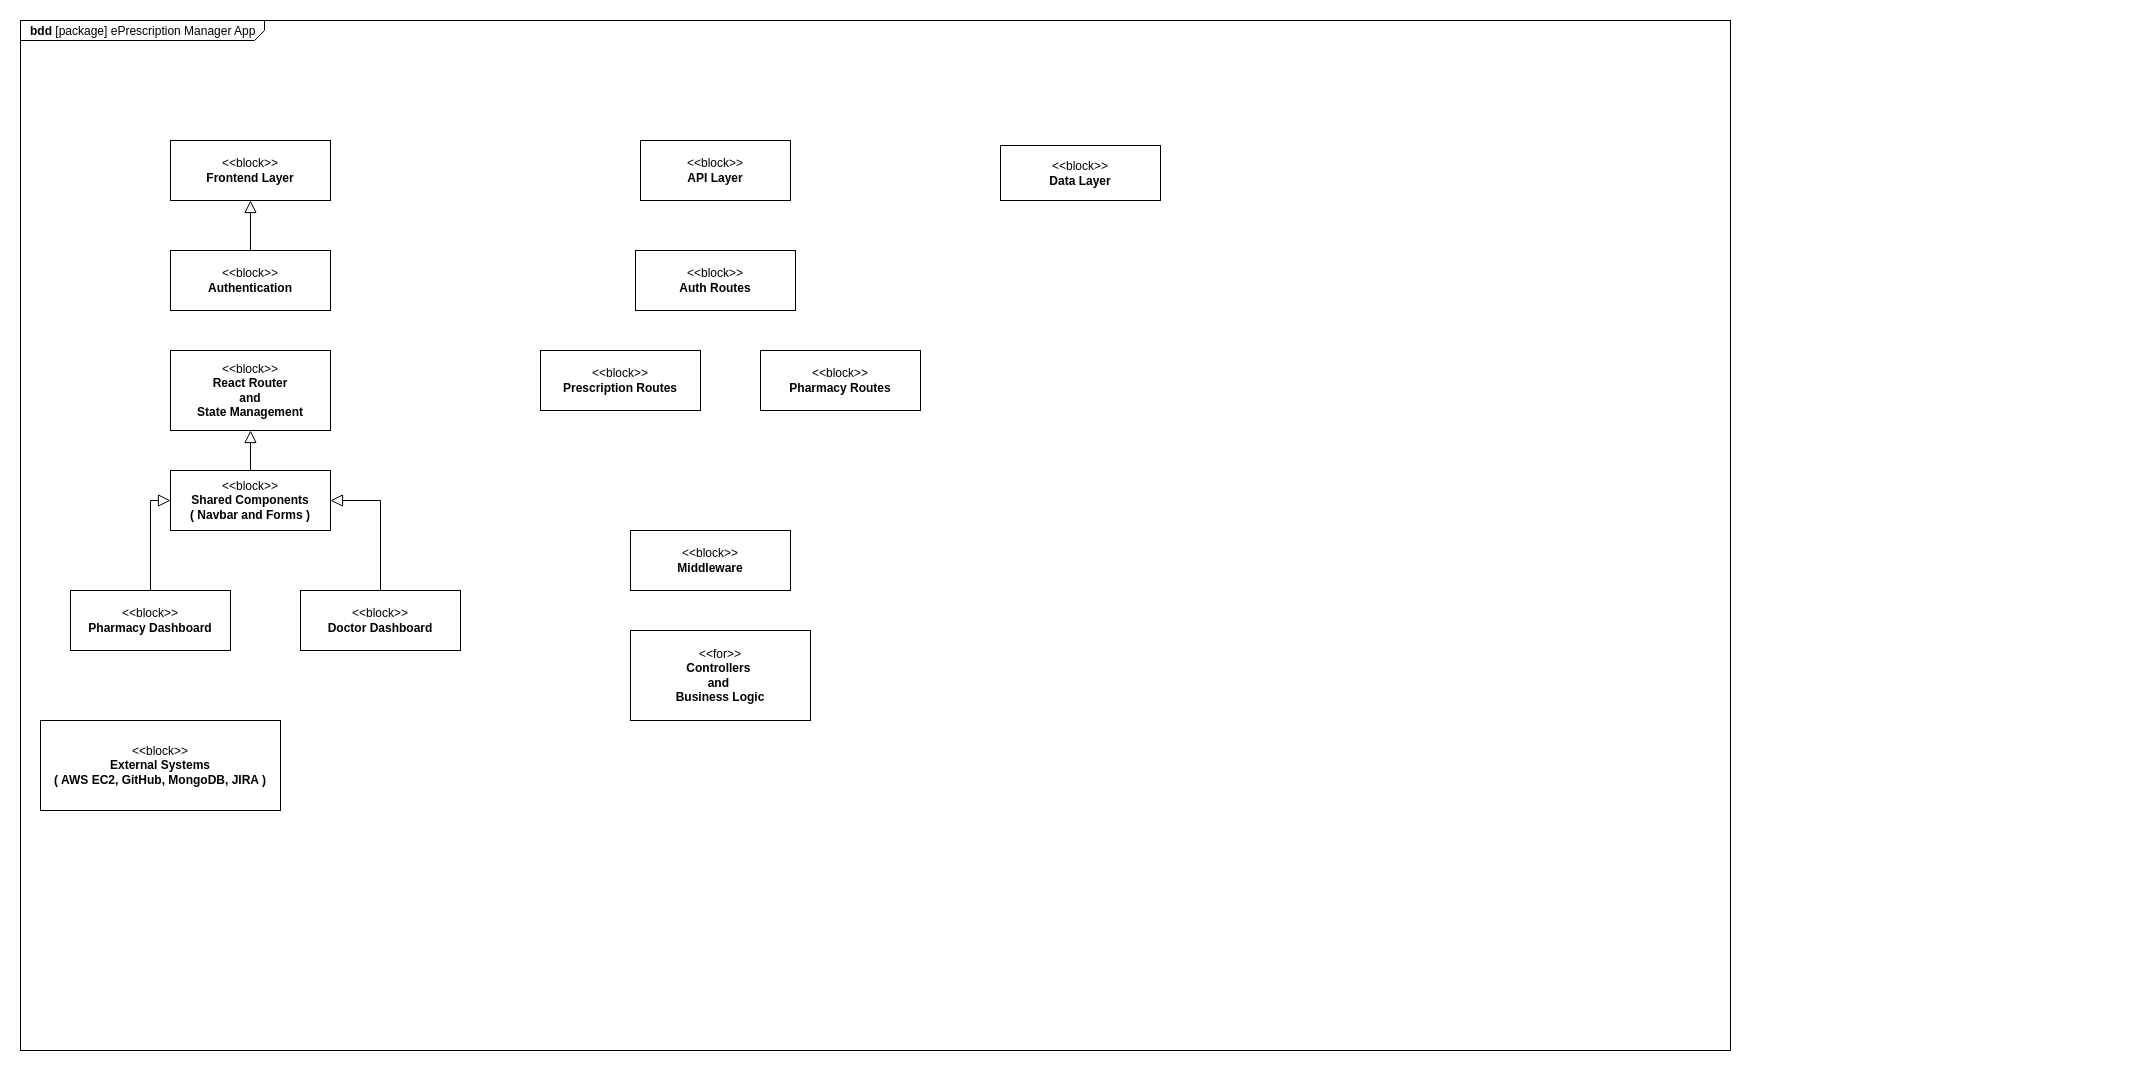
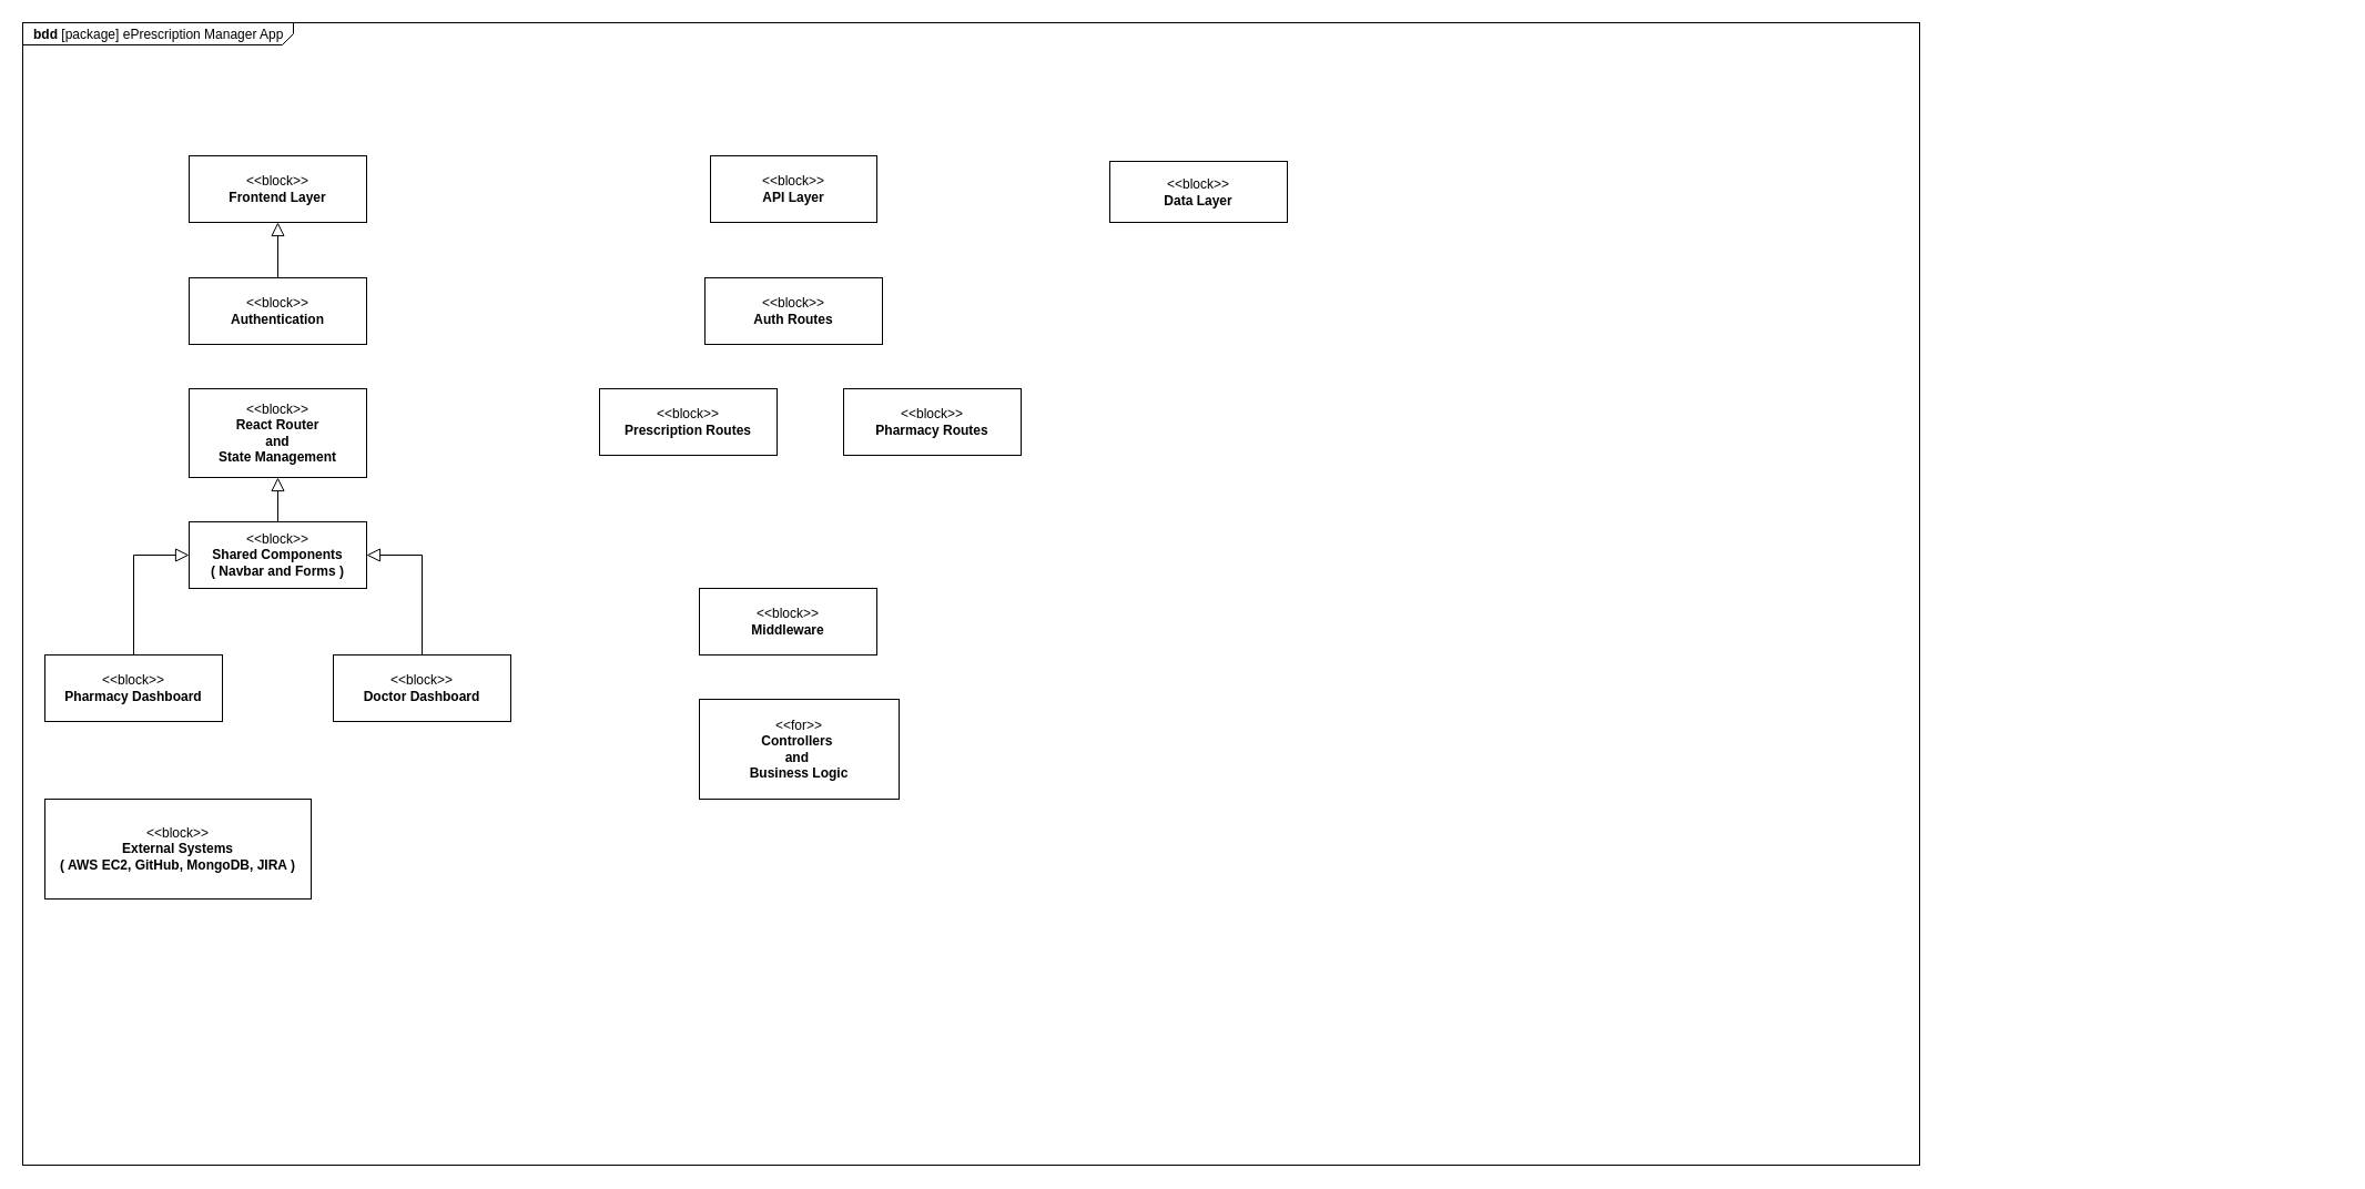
  <mxCell id="0" style=";html=1;" />
  <mxCell id="1" style=";html=1;" parent="0" />
  <mxCell id="2" value="Block Definition Diagram for ePrescription Manager App" style="text;strokeColor=none;fillColor=none;html=1;fontSize=24;fontStyle=1;verticalAlign=middle;align=center;" parent="1" vertex="1"><mxGeometry x="600" y="20" width="1510" height="40" as="geometry" /></mxCell>
  <mxCell id="3" value="&lt;p style=&quot;margin:0px;margin-top:4px;margin-left:10px;text-align:left;&quot;&gt;&lt;b&gt;bdd&lt;/b&gt;&amp;nbsp;[package] ePrescription Manager App&lt;/p&gt;" style="html=1;shape=mxgraph.sysml.package;labelX=244.83;align=left;spacingLeft=10;overflow=fill;recursiveResize=0;" parent="1" vertex="1"><mxGeometry x="20" y="20" width="1710" height="1030" as="geometry" /></mxCell>
  <mxCell id="4" value="&lt;span style=&quot;font-weight: normal;&quot;&gt;&amp;lt;&amp;lt;block&amp;gt;&amp;gt;&lt;/span&gt;&lt;div&gt;Frontend Layer&lt;/div&gt;" style="strokeColor=inherit;fillColor=inherit;gradientColor=inherit;shape=rect;fontStyle=1;html=1;whiteSpace=wrap;align=center;" parent="3" vertex="1"><mxGeometry x="150" y="120" width="160" height="60" as="geometry" /></mxCell>
  <mxCell id="5" value="&lt;span style=&quot;font-weight: normal;&quot;&gt;&amp;lt;&amp;lt;block&amp;gt;&amp;gt;&lt;/span&gt;&lt;div&gt;API Layer&lt;/div&gt;" style="strokeColor=inherit;fillColor=inherit;gradientColor=inherit;shape=rect;fontStyle=1;html=1;whiteSpace=wrap;align=center;" vertex="1" parent="3"><mxGeometry x="620" y="120" width="150" height="60" as="geometry" /></mxCell>
  <mxCell id="6" value="&lt;span style=&quot;font-weight: normal;&quot;&gt;&amp;lt;&amp;lt;block&amp;gt;&amp;gt;&lt;/span&gt;&lt;div&gt;Data Layer&lt;/div&gt;" style="strokeColor=inherit;fillColor=inherit;gradientColor=inherit;shape=rect;fontStyle=1;html=1;whiteSpace=wrap;align=center;" vertex="1" parent="3"><mxGeometry x="980" y="125" width="160" height="55" as="geometry" /></mxCell>
  <mxCell id="7" style="edgeStyle=orthogonalEdgeStyle;rounded=0;orthogonalLoop=1;jettySize=auto;html=1;endArrow=block;endFill=0;endSize=10;" edge="1" parent="3" source="8" target="4"><mxGeometry relative="1" as="geometry" /></mxCell>
  <mxCell id="8" value="&lt;span style=&quot;font-weight: normal;&quot;&gt;&amp;lt;&amp;lt;block&amp;gt;&amp;gt;&lt;/span&gt;&lt;div&gt;Authentication&lt;/div&gt;" style="strokeColor=inherit;fillColor=inherit;gradientColor=inherit;shape=rect;fontStyle=1;html=1;whiteSpace=wrap;align=center;" vertex="1" parent="3"><mxGeometry x="150" y="230" width="160" height="60" as="geometry" /></mxCell>
  <mxCell id="9" style="edgeStyle=orthogonalEdgeStyle;rounded=0;orthogonalLoop=1;jettySize=auto;html=1;entryX=0;entryY=0.5;entryDx=0;entryDy=0;endSize=10;endArrow=block;endFill=0;" edge="1" parent="3" source="10" target="14"><mxGeometry relative="1" as="geometry" /></mxCell>
- <mxCell id="10" value="&lt;span style=&quot;font-weight: normal;&quot;&gt;&amp;lt;&amp;lt;block&amp;gt;&amp;gt;&lt;/span&gt;&lt;div&gt;Pharmacy Dashboard&lt;/div&gt;" style="strokeColor=inherit;fillColor=inherit;gradientColor=inherit;shape=rect;fontStyle=1;html=1;whiteSpace=wrap;align=center;" vertex="1" parent="3"><mxGeometry x="50" y="570" width="160" height="60" as="geometry" /></mxCell>
+ <mxCell id="10" value="&lt;span style=&quot;font-weight: normal;&quot;&gt;&amp;lt;&amp;lt;block&amp;gt;&amp;gt;&lt;/span&gt;&lt;div&gt;Pharmacy Dashboard&lt;/div&gt;" style="strokeColor=inherit;fillColor=inherit;gradientColor=inherit;shape=rect;fontStyle=1;html=1;whiteSpace=wrap;align=center;" vertex="1" parent="3"><mxGeometry x="20" y="570" width="160" height="60" as="geometry" /></mxCell>
  <mxCell id="11" style="edgeStyle=orthogonalEdgeStyle;rounded=0;orthogonalLoop=1;jettySize=auto;html=1;entryX=1;entryY=0.5;entryDx=0;entryDy=0;endArrow=block;endFill=0;endSize=10;" edge="1" parent="3" source="12" target="14"><mxGeometry relative="1" as="geometry" /></mxCell>
  <mxCell id="12" value="&lt;span style=&quot;font-weight: normal;&quot;&gt;&amp;lt;&amp;lt;block&amp;gt;&amp;gt;&lt;/span&gt;&lt;div&gt;Doctor Dashboard&lt;/div&gt;" style="strokeColor=inherit;fillColor=inherit;gradientColor=inherit;shape=rect;fontStyle=1;html=1;whiteSpace=wrap;align=center;" vertex="1" parent="3"><mxGeometry x="280" y="570" width="160" height="60" as="geometry" /></mxCell>
  <mxCell id="13" style="edgeStyle=orthogonalEdgeStyle;rounded=0;orthogonalLoop=1;jettySize=auto;html=1;entryX=0.5;entryY=1;entryDx=0;entryDy=0;endSize=10;endArrow=block;endFill=0;" edge="1" parent="3" source="14" target="15"><mxGeometry relative="1" as="geometry" /></mxCell>
  <mxCell id="14" value="&lt;span style=&quot;font-weight: normal;&quot;&gt;&amp;lt;&amp;lt;block&amp;gt;&amp;gt;&lt;/span&gt;&lt;div&gt;Shared Components&lt;/div&gt;&lt;div&gt;( Navbar and Forms )&lt;/div&gt;" style="strokeColor=inherit;fillColor=inherit;gradientColor=inherit;shape=rect;fontStyle=1;html=1;whiteSpace=wrap;align=center;" vertex="1" parent="3"><mxGeometry x="150" y="450" width="160" height="60" as="geometry" /></mxCell>
  <mxCell id="15" value="&lt;span style=&quot;font-weight: normal;&quot;&gt;&amp;lt;&amp;lt;block&amp;gt;&amp;gt;&lt;/span&gt;&lt;div&gt;React Router&lt;/div&gt;&lt;div&gt;and&lt;/div&gt;&lt;div&gt;State Management&lt;/div&gt;" style="strokeColor=inherit;fillColor=inherit;gradientColor=inherit;shape=rect;fontStyle=1;html=1;whiteSpace=wrap;align=center;" vertex="1" parent="3"><mxGeometry x="150" y="330" width="160" height="80" as="geometry" /></mxCell>
  <mxCell id="16" value="&lt;span style=&quot;font-weight: normal;&quot;&gt;&amp;lt;&amp;lt;block&amp;gt;&amp;gt;&lt;/span&gt;&lt;div&gt;External Systems&lt;/div&gt;&lt;div&gt;( AWS EC2,&amp;nbsp;&lt;span style=&quot;background-color: transparent; color: light-dark(rgb(0, 0, 0), rgb(255, 255, 255));&quot;&gt;GitHub,&amp;nbsp;&lt;/span&gt;&lt;span style=&quot;background-color: transparent; color: light-dark(rgb(0, 0, 0), rgb(255, 255, 255));&quot;&gt;MongoDB,&amp;nbsp;&lt;/span&gt;&lt;span style=&quot;background-color: transparent; color: light-dark(rgb(0, 0, 0), rgb(255, 255, 255));&quot;&gt;JIRA )&lt;/span&gt;&lt;/div&gt;" style="strokeColor=inherit;fillColor=inherit;gradientColor=inherit;shape=rect;fontStyle=1;html=1;whiteSpace=wrap;align=center;" vertex="1" parent="3"><mxGeometry x="20" y="700" width="240" height="90" as="geometry" /></mxCell>
  <mxCell id="17" value="&lt;span style=&quot;font-weight: normal;&quot;&gt;&amp;lt;&amp;lt;block&amp;gt;&amp;gt;&lt;/span&gt;&lt;div&gt;Auth Routes&lt;/div&gt;" style="strokeColor=inherit;fillColor=inherit;gradientColor=inherit;shape=rect;fontStyle=1;html=1;whiteSpace=wrap;align=center;" vertex="1" parent="3"><mxGeometry x="615" y="230" width="160" height="60" as="geometry" /></mxCell>
  <mxCell id="18" value="&lt;span style=&quot;font-weight: normal;&quot;&gt;&amp;lt;&amp;lt;block&amp;gt;&amp;gt;&lt;/span&gt;&lt;div&gt;Prescription Routes&lt;/div&gt;" style="strokeColor=inherit;fillColor=inherit;gradientColor=inherit;shape=rect;fontStyle=1;html=1;whiteSpace=wrap;align=center;" vertex="1" parent="3"><mxGeometry x="520" y="330" width="160" height="60" as="geometry" /></mxCell>
  <mxCell id="19" value="&lt;span style=&quot;font-weight: normal;&quot;&gt;&amp;lt;&amp;lt;block&amp;gt;&amp;gt;&lt;/span&gt;&lt;div&gt;Pharmacy Routes&lt;/div&gt;" style="strokeColor=inherit;fillColor=inherit;gradientColor=inherit;shape=rect;fontStyle=1;html=1;whiteSpace=wrap;align=center;" vertex="1" parent="3"><mxGeometry x="740" y="330" width="160" height="60" as="geometry" /></mxCell>
  <mxCell id="20" value="&lt;span style=&quot;font-weight: normal;&quot;&gt;&amp;lt;&amp;lt;block&amp;gt;&amp;gt;&lt;/span&gt;&lt;div&gt;Middleware&lt;/div&gt;" style="strokeColor=inherit;fillColor=inherit;gradientColor=inherit;shape=rect;fontStyle=1;html=1;whiteSpace=wrap;align=center;" vertex="1" parent="3"><mxGeometry x="610" y="510" width="160" height="60" as="geometry" /></mxCell>
  <mxCell id="21" value="&lt;span style=&quot;font-weight: normal;&quot;&gt;&amp;lt;&amp;lt;for&amp;gt;&amp;gt;&lt;/span&gt;&lt;div&gt;Controllers&amp;nbsp;&lt;/div&gt;&lt;div&gt;and&amp;nbsp;&lt;/div&gt;&lt;div&gt;Business Logic&lt;/div&gt;" style="strokeColor=inherit;fillColor=inherit;gradientColor=inherit;shape=rect;fontStyle=1;html=1;whiteSpace=wrap;align=center;" vertex="1" parent="3"><mxGeometry x="610" y="610" width="180" height="90" as="geometry" /></mxCell>
